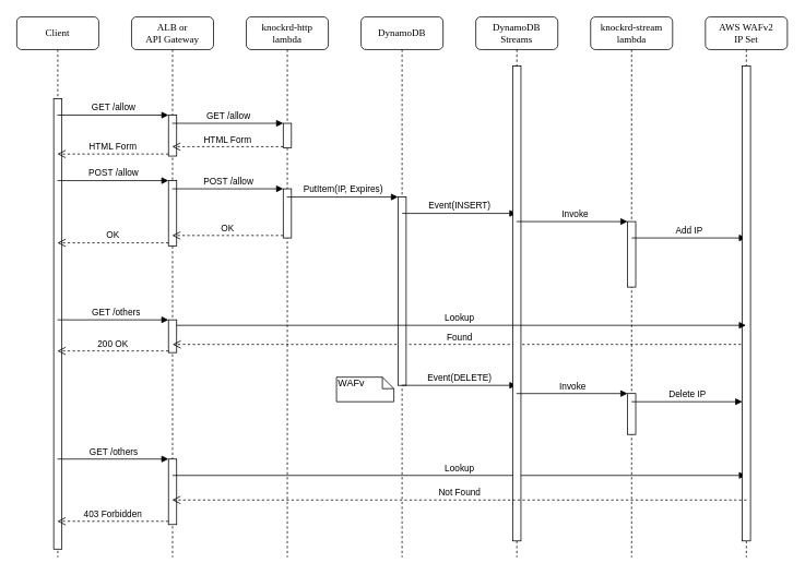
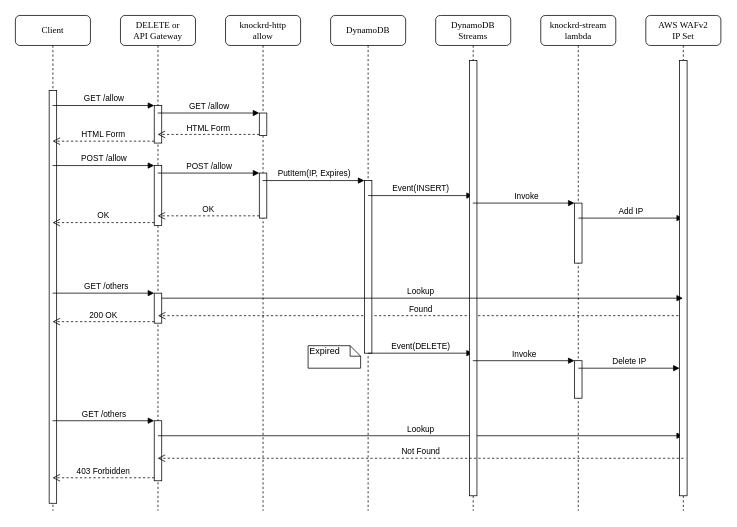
  <mxCell id="0" />
  <mxCell id="1" parent="0" />
- <mxCell id="2" value="ALB or&lt;br&gt;API Gateway" style="shape=umlLifeline;perimeter=lifelinePerimeter;whiteSpace=wrap;html=1;container=1;collapsible=0;recursiveResize=0;outlineConnect=0;rounded=1;shadow=0;comic=0;labelBackgroundColor=none;strokeWidth=1;fontFamily=Verdana;fontSize=12;align=center;" parent="1" vertex="1"><mxGeometry x="160" y="20" width="100" height="660" as="geometry" /></mxCell>
+ <mxCell id="2" value="DELETE or&lt;br&gt;API Gateway" style="shape=umlLifeline;perimeter=lifelinePerimeter;whiteSpace=wrap;html=1;container=1;collapsible=0;recursiveResize=0;outlineConnect=0;rounded=1;shadow=0;comic=0;labelBackgroundColor=none;strokeWidth=1;fontFamily=Verdana;fontSize=12;align=center;" parent="1" vertex="1"><mxGeometry x="160" y="20" width="100" height="660" as="geometry" /></mxCell>
  <mxCell id="3" value="" style="html=1;points=[];perimeter=orthogonalPerimeter;" vertex="1" parent="2"><mxGeometry x="45" y="120" width="10" height="50" as="geometry" /></mxCell>
  <mxCell id="4" value="" style="html=1;points=[];perimeter=orthogonalPerimeter;" vertex="1" parent="2"><mxGeometry x="45" y="200" width="10" height="80" as="geometry" /></mxCell>
  <mxCell id="5" value="" style="html=1;points=[];perimeter=orthogonalPerimeter;" vertex="1" parent="2"><mxGeometry x="45" y="370" width="10" height="40" as="geometry" /></mxCell>
  <mxCell id="6" value="" style="html=1;points=[];perimeter=orthogonalPerimeter;" vertex="1" parent="2"><mxGeometry x="45" y="540" width="10" height="80" as="geometry" /></mxCell>
  <mxCell id="7" value="Lookup" style="html=1;verticalAlign=bottom;endArrow=block;" edge="1" parent="2" target="33"><mxGeometry width="80" relative="1" as="geometry"><mxPoint x="50" y="560" as="sourcePoint" /><mxPoint x="130" y="560" as="targetPoint" /></mxGeometry></mxCell>
  <mxCell id="8" value="Found" style="html=1;verticalAlign=bottom;endArrow=open;dashed=1;endSize=8;" edge="1" parent="2" source="33"><mxGeometry relative="1" as="geometry"><mxPoint x="130" y="400" as="sourcePoint" /><mxPoint x="50" y="400" as="targetPoint" /></mxGeometry></mxCell>
- <mxCell id="9" value="knockrd-http&lt;br&gt;lambda" style="shape=umlLifeline;perimeter=lifelinePerimeter;whiteSpace=wrap;html=1;container=1;collapsible=0;recursiveResize=0;outlineConnect=0;rounded=1;shadow=0;comic=0;labelBackgroundColor=none;strokeWidth=1;fontFamily=Verdana;fontSize=12;align=center;" parent="1" vertex="1"><mxGeometry x="300" y="20" width="100" height="660" as="geometry" /></mxCell>
+ <mxCell id="9" value="knockrd-http&lt;br&gt;allow" style="shape=umlLifeline;perimeter=lifelinePerimeter;whiteSpace=wrap;html=1;container=1;collapsible=0;recursiveResize=0;outlineConnect=0;rounded=1;shadow=0;comic=0;labelBackgroundColor=none;strokeWidth=1;fontFamily=Verdana;fontSize=12;align=center;" parent="1" vertex="1"><mxGeometry x="300" y="20" width="100" height="660" as="geometry" /></mxCell>
  <mxCell id="10" value="" style="html=1;points=[];perimeter=orthogonalPerimeter;" vertex="1" parent="9"><mxGeometry x="45" y="130" width="10" height="30" as="geometry" /></mxCell>
  <mxCell id="11" value="" style="html=1;points=[];perimeter=orthogonalPerimeter;" vertex="1" parent="9"><mxGeometry x="45" y="210" width="10" height="60" as="geometry" /></mxCell>
  <mxCell id="12" value="DynamoDB" style="shape=umlLifeline;perimeter=lifelinePerimeter;whiteSpace=wrap;html=1;container=1;collapsible=0;recursiveResize=0;outlineConnect=0;rounded=1;shadow=0;comic=0;labelBackgroundColor=none;strokeWidth=1;fontFamily=Verdana;fontSize=12;align=center;" parent="1" vertex="1"><mxGeometry x="440" y="20" width="100" height="660" as="geometry" /></mxCell>
  <mxCell id="13" value="" style="html=1;points=[];perimeter=orthogonalPerimeter;" vertex="1" parent="12"><mxGeometry x="45" y="220" width="10" height="230" as="geometry" /></mxCell>
  <mxCell id="14" value="Event(INSERT)" style="html=1;verticalAlign=bottom;endArrow=block;" edge="1" parent="12" target="16"><mxGeometry width="80" relative="1" as="geometry"><mxPoint x="50" y="240" as="sourcePoint" /><mxPoint x="130" y="240" as="targetPoint" /></mxGeometry></mxCell>
  <mxCell id="15" value="Event(DELETE)" style="html=1;verticalAlign=bottom;endArrow=block;" edge="1" parent="12" target="16"><mxGeometry x="0.004" width="80" relative="1" as="geometry"><mxPoint x="50" y="450" as="sourcePoint" /><mxPoint x="130" y="450" as="targetPoint" /><mxPoint as="offset" /></mxGeometry></mxCell>
  <mxCell id="16" value="DynamoDB&lt;br&gt;Streams" style="shape=umlLifeline;perimeter=lifelinePerimeter;whiteSpace=wrap;html=1;container=1;collapsible=0;recursiveResize=0;outlineConnect=0;rounded=1;shadow=0;comic=0;labelBackgroundColor=none;strokeWidth=1;fontFamily=Verdana;fontSize=12;align=center;" parent="1" vertex="1"><mxGeometry x="580" y="20" width="100" height="660" as="geometry" /></mxCell>
  <mxCell id="17" value="" style="html=1;points=[];perimeter=orthogonalPerimeter;" vertex="1" parent="16"><mxGeometry x="45" y="60" width="10" height="580" as="geometry" /></mxCell>
  <mxCell id="18" value="knockrd-stream&lt;br&gt;lambda" style="shape=umlLifeline;perimeter=lifelinePerimeter;whiteSpace=wrap;html=1;container=1;collapsible=0;recursiveResize=0;outlineConnect=0;rounded=1;shadow=0;comic=0;labelBackgroundColor=none;strokeWidth=1;fontFamily=Verdana;fontSize=12;align=center;" parent="1" vertex="1"><mxGeometry x="720" y="20" width="100" height="660" as="geometry" /></mxCell>
  <mxCell id="19" value="" style="html=1;points=[];perimeter=orthogonalPerimeter;" vertex="1" parent="18"><mxGeometry x="45" y="250" width="10" height="80" as="geometry" /></mxCell>
  <mxCell id="20" value="Add IP" style="html=1;verticalAlign=bottom;endArrow=block;" edge="1" parent="18" target="33"><mxGeometry width="80" relative="1" as="geometry"><mxPoint x="50" y="270" as="sourcePoint" /><mxPoint x="130" y="270" as="targetPoint" /></mxGeometry></mxCell>
  <mxCell id="21" value="" style="html=1;points=[];perimeter=orthogonalPerimeter;" vertex="1" parent="18"><mxGeometry x="45" y="460" width="10" height="50" as="geometry" /></mxCell>
  <mxCell id="22" value="Client" style="shape=umlLifeline;perimeter=lifelinePerimeter;whiteSpace=wrap;html=1;container=1;collapsible=0;recursiveResize=0;outlineConnect=0;rounded=1;shadow=0;comic=0;labelBackgroundColor=none;strokeWidth=1;fontFamily=Verdana;fontSize=12;align=center;" parent="1" vertex="1"><mxGeometry x="20" y="20" width="100" height="660" as="geometry" /></mxCell>
  <mxCell id="23" value="" style="html=1;points=[];perimeter=orthogonalPerimeter;rounded=0;shadow=0;comic=0;labelBackgroundColor=none;strokeWidth=1;fontFamily=Verdana;fontSize=12;align=center;" parent="22" vertex="1"><mxGeometry x="45" y="100" width="10" height="550" as="geometry" /></mxCell>
  <mxCell id="24" value="GET /allow" style="html=1;verticalAlign=bottom;endArrow=block;entryX=0;entryY=0;" edge="1" target="3" parent="1" source="22"><mxGeometry relative="1" as="geometry"><mxPoint x="125" y="140" as="sourcePoint" /></mxGeometry></mxCell>
  <mxCell id="25" value="HTML Form" style="html=1;verticalAlign=bottom;endArrow=open;dashed=1;endSize=8;exitX=0;exitY=0.95;" edge="1" source="3" parent="1" target="22"><mxGeometry relative="1" as="geometry"><mxPoint x="125" y="216" as="targetPoint" /></mxGeometry></mxCell>
  <mxCell id="26" value="GET /allow" style="html=1;verticalAlign=bottom;endArrow=block;entryX=0;entryY=0;" edge="1" target="10" parent="1" source="2"><mxGeometry relative="1" as="geometry"><mxPoint x="285" y="150" as="sourcePoint" /></mxGeometry></mxCell>
  <mxCell id="27" value="HTML Form" style="html=1;verticalAlign=bottom;endArrow=open;dashed=1;endSize=8;exitX=0;exitY=0.95;" edge="1" source="10" parent="1" target="2"><mxGeometry relative="1" as="geometry"><mxPoint x="285" y="226" as="targetPoint" /></mxGeometry></mxCell>
  <mxCell id="28" value="POST /allow" style="html=1;verticalAlign=bottom;endArrow=block;entryX=0;entryY=0;" edge="1" target="4" parent="1" source="22"><mxGeometry relative="1" as="geometry"><mxPoint x="125" y="220" as="sourcePoint" /></mxGeometry></mxCell>
  <mxCell id="29" value="OK" style="html=1;verticalAlign=bottom;endArrow=open;dashed=1;endSize=8;exitX=0;exitY=0.95;" edge="1" source="4" parent="1" target="22"><mxGeometry relative="1" as="geometry"><mxPoint x="125" y="296" as="targetPoint" /></mxGeometry></mxCell>
  <mxCell id="30" value="POST /allow" style="html=1;verticalAlign=bottom;endArrow=block;entryX=0;entryY=0;" edge="1" target="11" parent="1" source="2"><mxGeometry relative="1" as="geometry"><mxPoint x="285" y="230" as="sourcePoint" /></mxGeometry></mxCell>
  <mxCell id="31" value="OK" style="html=1;verticalAlign=bottom;endArrow=open;dashed=1;endSize=8;exitX=0;exitY=0.95;" edge="1" source="11" parent="1" target="2"><mxGeometry relative="1" as="geometry"><mxPoint x="285" y="306" as="targetPoint" /></mxGeometry></mxCell>
  <mxCell id="32" value="PutItem(IP, Expires)" style="html=1;verticalAlign=bottom;endArrow=block;entryX=0;entryY=0;" edge="1" target="13" parent="1" source="9"><mxGeometry relative="1" as="geometry"><mxPoint x="425" y="240" as="sourcePoint" /></mxGeometry></mxCell>
  <mxCell id="33" value="AWS WAFv2&lt;br&gt;IP Set" style="shape=umlLifeline;perimeter=lifelinePerimeter;whiteSpace=wrap;html=1;container=1;collapsible=0;recursiveResize=0;outlineConnect=0;rounded=1;shadow=0;comic=0;labelBackgroundColor=none;strokeWidth=1;fontFamily=Verdana;fontSize=12;align=center;" vertex="1" parent="1"><mxGeometry x="860" y="20" width="100" height="660" as="geometry" /></mxCell>
  <mxCell id="34" value="" style="html=1;points=[];perimeter=orthogonalPerimeter;" vertex="1" parent="33"><mxGeometry x="45" y="60" width="10" height="580" as="geometry" /></mxCell>
  <mxCell id="35" value="Invoke" style="html=1;verticalAlign=bottom;endArrow=block;entryX=0;entryY=0;" edge="1" target="19" parent="1" source="16"><mxGeometry x="0.041" relative="1" as="geometry"><mxPoint x="705" y="270" as="sourcePoint" /><mxPoint as="offset" /></mxGeometry></mxCell>
  <mxCell id="36" value="GET /others" style="html=1;verticalAlign=bottom;endArrow=block;entryX=0;entryY=0;" edge="1" target="5" parent="1" source="22"><mxGeometry x="0.041" relative="1" as="geometry"><mxPoint x="125" y="390" as="sourcePoint" /><mxPoint as="offset" /></mxGeometry></mxCell>
  <mxCell id="37" value="200 OK" style="html=1;verticalAlign=bottom;endArrow=open;dashed=1;endSize=8;exitX=0;exitY=0.95;" edge="1" source="5" parent="1" target="22"><mxGeometry relative="1" as="geometry"><mxPoint x="125" y="466" as="targetPoint" /></mxGeometry></mxCell>
  <mxCell id="38" value="Lookup" style="html=1;verticalAlign=bottom;endArrow=block;exitX=1;exitY=0.167;exitDx=0;exitDy=0;exitPerimeter=0;" edge="1" parent="1" source="5" target="33"><mxGeometry x="-0.006" width="80" relative="1" as="geometry"><mxPoint x="420" y="320" as="sourcePoint" /><mxPoint x="500" y="320" as="targetPoint" /><mxPoint as="offset" /></mxGeometry></mxCell>
- <mxCell id="39" value="WAFv" style="shape=note;whiteSpace=wrap;html=1;size=14;verticalAlign=top;align=left;spacingTop=-6;" vertex="1" parent="1"><mxGeometry x="410" y="460" width="70" height="30" as="geometry" /></mxCell>
+ <mxCell id="39" value="Expired" style="shape=note;whiteSpace=wrap;html=1;size=14;verticalAlign=top;align=left;spacingTop=-6;" vertex="1" parent="1"><mxGeometry x="410" y="460" width="70" height="30" as="geometry" /></mxCell>
  <mxCell id="40" value="Invoke" style="html=1;verticalAlign=bottom;endArrow=block;entryX=0;entryY=0;" edge="1" target="21" parent="1" source="16"><mxGeometry relative="1" as="geometry"><mxPoint x="695" y="470" as="sourcePoint" /></mxGeometry></mxCell>
  <mxCell id="41" value="Delete IP" style="html=1;verticalAlign=bottom;endArrow=block;entryX=0;entryY=0.42;entryDx=0;entryDy=0;entryPerimeter=0;" edge="1" parent="1"><mxGeometry width="80" relative="1" as="geometry"><mxPoint x="770" y="490" as="sourcePoint" /><mxPoint x="905" y="490" as="targetPoint" /></mxGeometry></mxCell>
  <mxCell id="42" value="GET /others" style="html=1;verticalAlign=bottom;endArrow=block;entryX=0;entryY=0;" edge="1" target="6" parent="1" source="22"><mxGeometry relative="1" as="geometry"><mxPoint x="135" y="560" as="sourcePoint" /></mxGeometry></mxCell>
  <mxCell id="43" value="403 Forbidden" style="html=1;verticalAlign=bottom;endArrow=open;dashed=1;endSize=8;exitX=0;exitY=0.95;" edge="1" source="6" parent="1" target="22"><mxGeometry relative="1" as="geometry"><mxPoint x="135" y="636" as="targetPoint" /></mxGeometry></mxCell>
  <mxCell id="44" value="Not Found" style="html=1;verticalAlign=bottom;endArrow=open;dashed=1;endSize=8;" edge="1" parent="1" target="2"><mxGeometry relative="1" as="geometry"><mxPoint x="910" y="610" as="sourcePoint" /><mxPoint x="830" y="600" as="targetPoint" /><Array as="points"><mxPoint x="570" y="610" /></Array></mxGeometry></mxCell>
